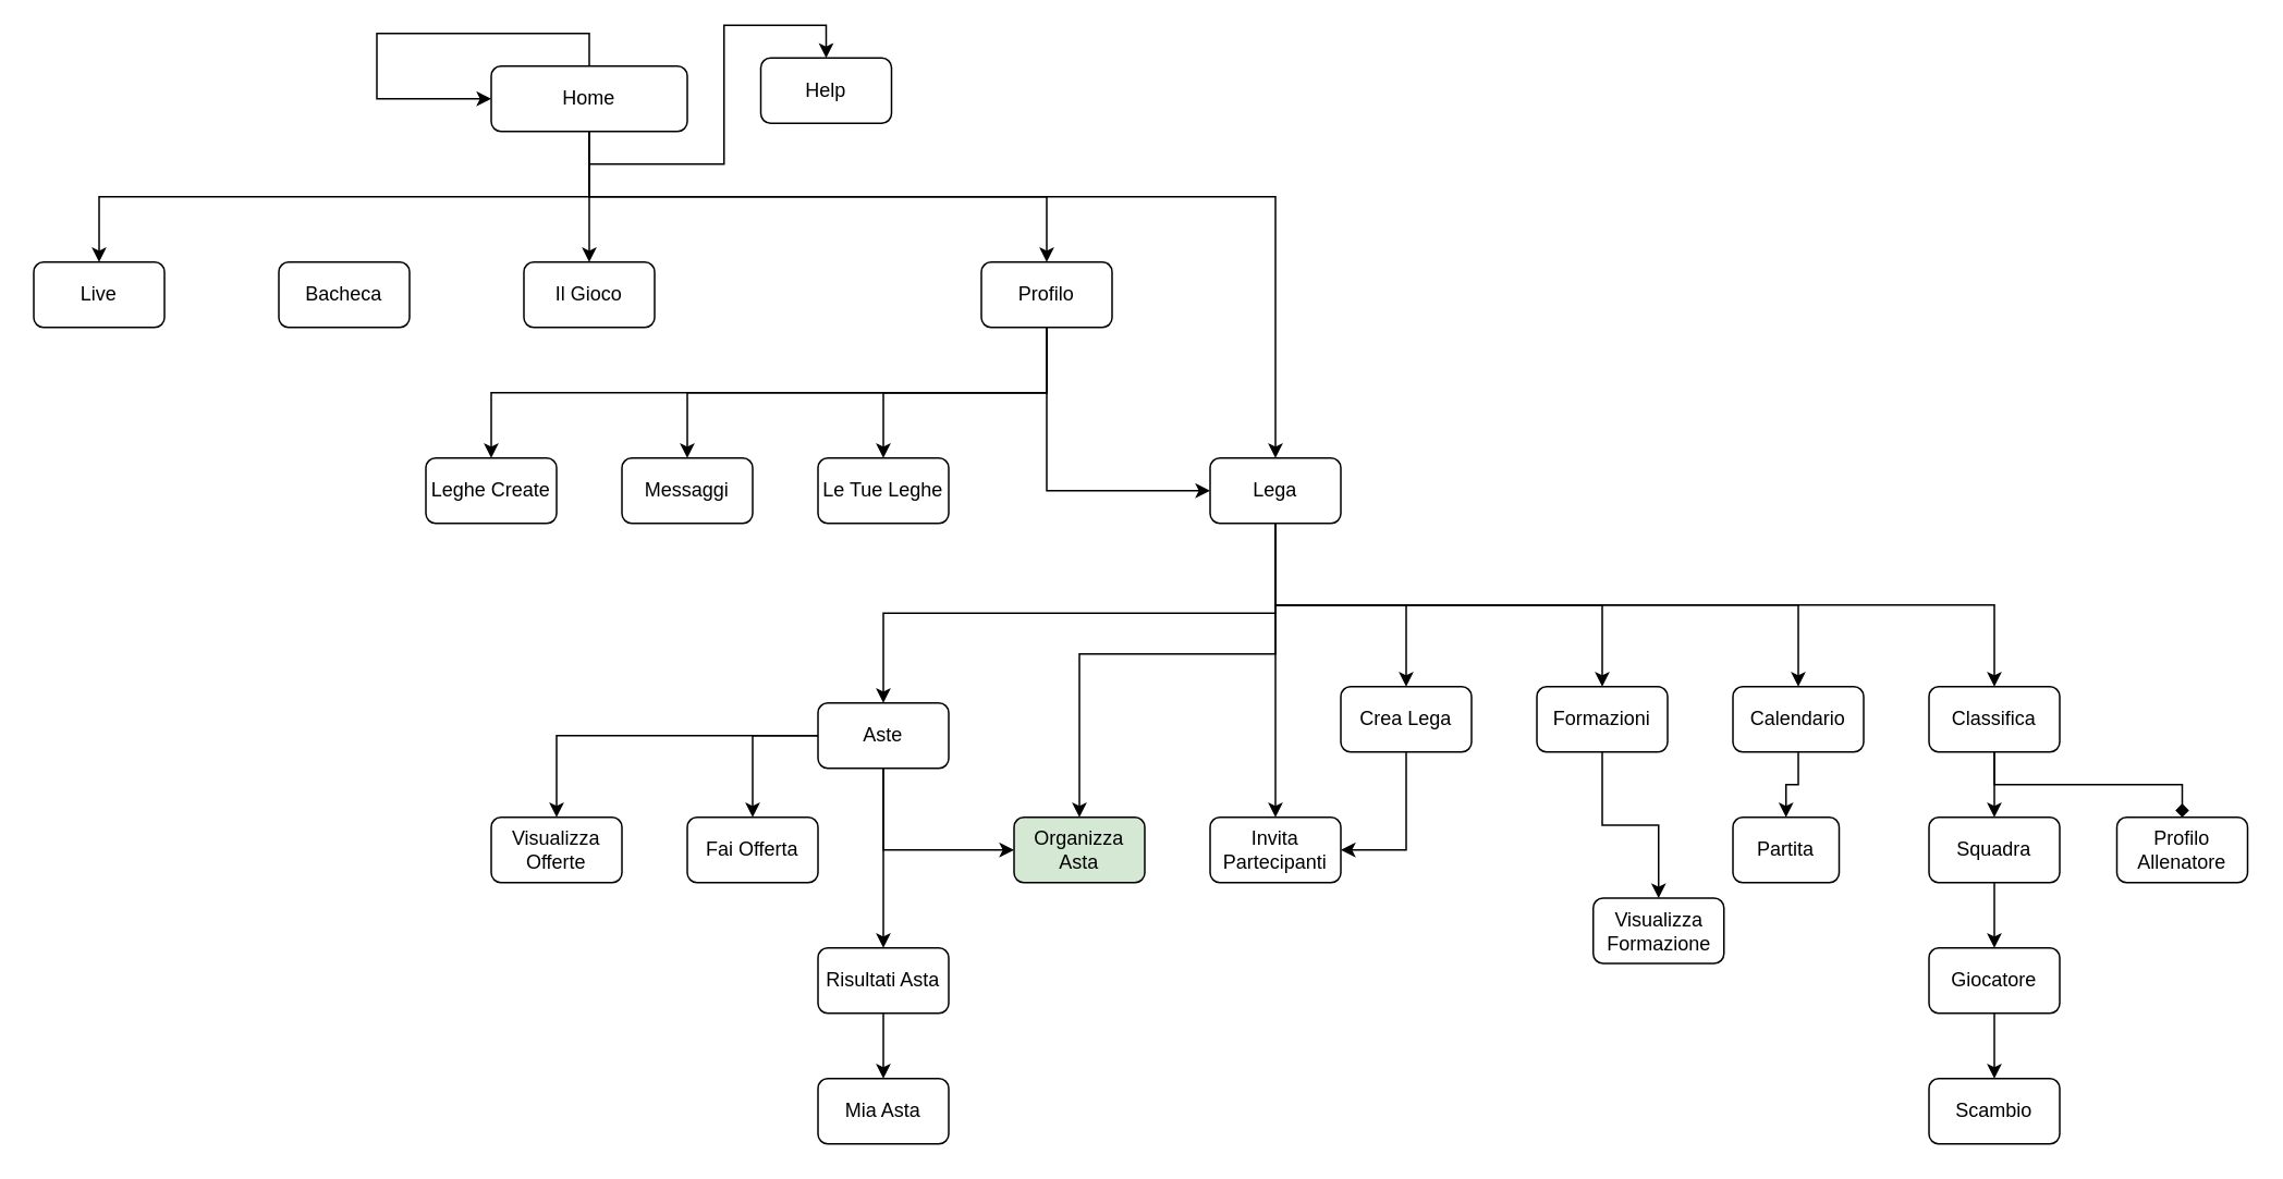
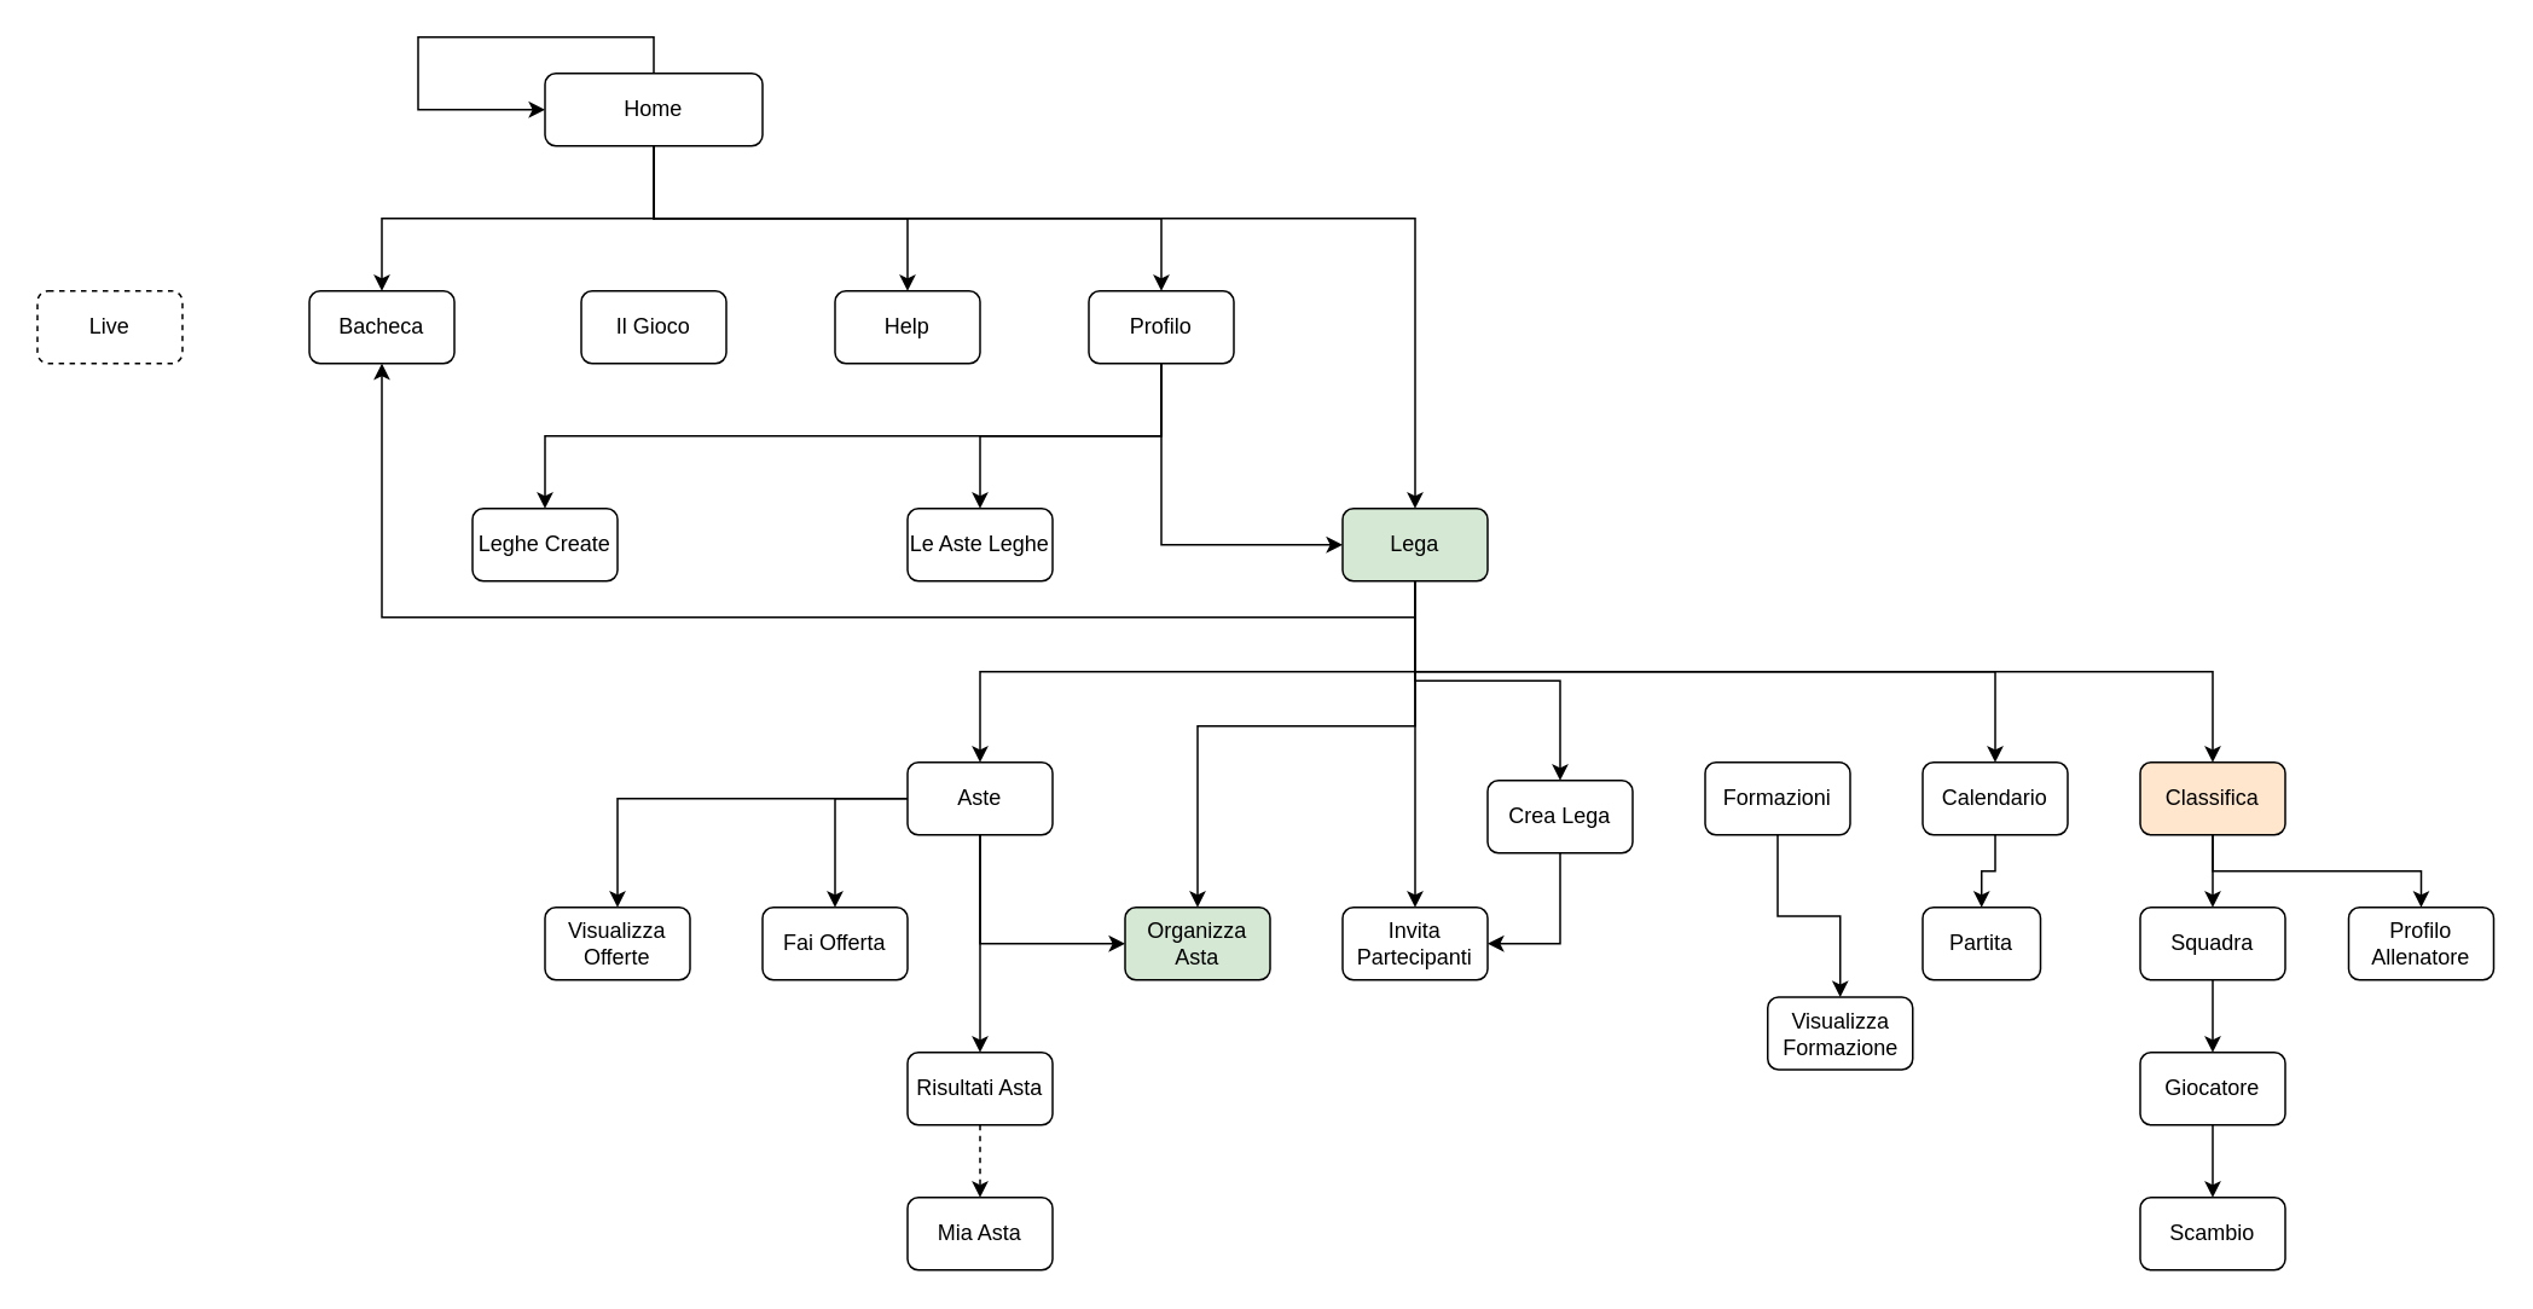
  <mxCell id="0" />
  <mxCell id="1" parent="0" />
- <mxCell id="2" value="Help" style="rounded=1;whiteSpace=wrap;html=1;" vertex="1" parent="1"><mxGeometry x="465" y="35" width="80" height="40" as="geometry" /></mxCell>
+ <mxCell id="2" value="Help" style="rounded=1;whiteSpace=wrap;html=1;" vertex="1" parent="1"><mxGeometry x="460" y="160" width="80" height="40" as="geometry" /></mxCell>
  <mxCell id="3" style="edgeStyle=orthogonalEdgeStyle;rounded=0;orthogonalLoop=1;jettySize=auto;html=1;exitX=0.5;exitY=0;exitDx=0;exitDy=0;entryX=0;entryY=0.5;entryDx=0;entryDy=0;" edge="1" parent="1" source="10" target="10"><mxGeometry relative="1" as="geometry"><mxPoint x="290" y="60" as="targetPoint" /><Array as="points"><mxPoint x="360" y="20" /><mxPoint x="230" y="20" /><mxPoint x="230" y="60" /></Array></mxGeometry></mxCell>
- <mxCell id="4" style="edgeStyle=orthogonalEdgeStyle;rounded=0;orthogonalLoop=1;jettySize=auto;html=1;exitX=0.5;exitY=1;exitDx=0;exitDy=0;entryX=0.5;entryY=0;entryDx=0;entryDy=0;" edge="1" parent="1" source="10" target="11"><mxGeometry relative="1" as="geometry" /></mxCell>
  <mxCell id="5" style="edgeStyle=orthogonalEdgeStyle;rounded=0;orthogonalLoop=1;jettySize=auto;html=1;exitX=0.5;exitY=1;exitDx=0;exitDy=0;entryX=0.5;entryY=0;entryDx=0;entryDy=0;" edge="1" parent="1" source="10" target="2"><mxGeometry relative="1" as="geometry" /></mxCell>
  <mxCell id="6" style="edgeStyle=orthogonalEdgeStyle;rounded=0;orthogonalLoop=1;jettySize=auto;html=1;exitX=0.5;exitY=1;exitDx=0;exitDy=0;" edge="1" parent="1" source="10" target="16"><mxGeometry relative="1" as="geometry" /></mxCell>
- <mxCell id="8" style="edgeStyle=orthogonalEdgeStyle;rounded=0;orthogonalLoop=1;jettySize=auto;html=1;exitX=0.5;exitY=1;exitDx=0;exitDy=0;entryX=0.5;entryY=0;entryDx=0;entryDy=0;" edge="1" parent="1" source="10" target="17"><mxGeometry relative="1" as="geometry" /></mxCell>
+ <mxCell id="7" style="edgeStyle=orthogonalEdgeStyle;rounded=0;orthogonalLoop=1;jettySize=auto;html=1;exitX=0.5;exitY=1;exitDx=0;exitDy=0;entryX=0.5;entryY=0;entryDx=0;entryDy=0;" edge="1" parent="1" source="10" target="18"><mxGeometry relative="1" as="geometry" /></mxCell>
  <mxCell id="9" style="edgeStyle=orthogonalEdgeStyle;rounded=0;orthogonalLoop=1;jettySize=auto;html=1;exitX=0.5;exitY=1;exitDx=0;exitDy=0;entryX=0.5;entryY=0;entryDx=0;entryDy=0;" edge="1" parent="1" source="10" target="26"><mxGeometry relative="1" as="geometry"><mxPoint x="780" y="160" as="targetPoint" /><Array as="points"><mxPoint x="360" y="120" /><mxPoint x="780" y="120" /></Array></mxGeometry></mxCell>
  <mxCell id="10" value="Home" style="rounded=1;whiteSpace=wrap;html=1;" vertex="1" parent="1"><mxGeometry x="300" y="40" width="120" height="40" as="geometry" /></mxCell>
  <mxCell id="11" value="Il Gioco" style="rounded=1;whiteSpace=wrap;html=1;" vertex="1" parent="1"><mxGeometry x="320" y="160" width="80" height="40" as="geometry" /></mxCell>
  <mxCell id="12" style="edgeStyle=orthogonalEdgeStyle;rounded=0;orthogonalLoop=1;jettySize=auto;html=1;exitX=0.5;exitY=1;exitDx=0;exitDy=0;entryX=0;entryY=0.5;entryDx=0;entryDy=0;" edge="1" parent="1" source="16" target="26"><mxGeometry relative="1" as="geometry" /></mxCell>
  <mxCell id="13" style="edgeStyle=orthogonalEdgeStyle;rounded=0;orthogonalLoop=1;jettySize=auto;html=1;exitX=0.5;exitY=1;exitDx=0;exitDy=0;" edge="1" parent="1" source="16" target="55"><mxGeometry relative="1" as="geometry" /></mxCell>
- <mxCell id="14" style="edgeStyle=orthogonalEdgeStyle;rounded=0;orthogonalLoop=1;jettySize=auto;html=1;exitX=0.5;exitY=1;exitDx=0;exitDy=0;entryX=0.5;entryY=0;entryDx=0;entryDy=0;" edge="1" parent="1" source="16" target="54"><mxGeometry relative="1" as="geometry" /></mxCell>
  <mxCell id="15" style="edgeStyle=orthogonalEdgeStyle;rounded=0;orthogonalLoop=1;jettySize=auto;html=1;exitX=0.5;exitY=1;exitDx=0;exitDy=0;entryX=0.5;entryY=0;entryDx=0;entryDy=0;" edge="1" parent="1" source="16" target="53"><mxGeometry relative="1" as="geometry"><Array as="points"><mxPoint x="640" y="240" /><mxPoint x="300" y="240" /></Array></mxGeometry></mxCell>
  <mxCell id="16" value="Profilo" style="rounded=1;whiteSpace=wrap;html=1;" vertex="1" parent="1"><mxGeometry x="600" y="160" width="80" height="40" as="geometry" /></mxCell>
- <mxCell id="17" value="Live" style="rounded=1;whiteSpace=wrap;html=1;" vertex="1" parent="1"><mxGeometry x="20" y="160" width="80" height="40" as="geometry" /></mxCell>
+ <mxCell id="17" value="Live" style="rounded=1;whiteSpace=wrap;html=1;dashed=1;" vertex="1" parent="1"><mxGeometry x="20" y="160" width="80" height="40" as="geometry" /></mxCell>
  <mxCell id="18" value="Bacheca" style="rounded=1;whiteSpace=wrap;html=1;" vertex="1" parent="1"><mxGeometry x="170" y="160" width="80" height="40" as="geometry" /></mxCell>
  <mxCell id="19" style="edgeStyle=orthogonalEdgeStyle;rounded=0;orthogonalLoop=1;jettySize=auto;html=1;exitX=0.5;exitY=1;exitDx=0;exitDy=0;entryX=0.5;entryY=0;entryDx=0;entryDy=0;" edge="1" parent="1" source="26" target="28"><mxGeometry relative="1" as="geometry" /></mxCell>
  <mxCell id="20" style="edgeStyle=orthogonalEdgeStyle;rounded=0;orthogonalLoop=1;jettySize=auto;html=1;exitX=0.5;exitY=1;exitDx=0;exitDy=0;entryX=0.5;entryY=0;entryDx=0;entryDy=0;" edge="1" parent="1" source="26" target="29"><mxGeometry relative="1" as="geometry" /></mxCell>
  <mxCell id="21" style="edgeStyle=orthogonalEdgeStyle;rounded=0;orthogonalLoop=1;jettySize=auto;html=1;exitX=0.5;exitY=1;exitDx=0;exitDy=0;entryX=0.5;entryY=0;entryDx=0;entryDy=0;" edge="1" parent="1" source="26" target="34"><mxGeometry relative="1" as="geometry" /></mxCell>
- <mxCell id="22" style="edgeStyle=orthogonalEdgeStyle;rounded=0;orthogonalLoop=1;jettySize=auto;html=1;exitX=0.5;exitY=1;exitDx=0;exitDy=0;entryX=0.5;entryY=0;entryDx=0;entryDy=0;" edge="1" parent="1" source="26" target="41"><mxGeometry relative="1" as="geometry" /></mxCell>
+ <mxCell id="22" style="edgeStyle=orthogonalEdgeStyle;rounded=0;orthogonalLoop=1;jettySize=auto;html=1;exitX=0.5;exitY=1;exitDx=0;exitDy=0;" edge="1" parent="1" source="26" target="18"><mxGeometry relative="1" as="geometry" /></mxCell>
  <mxCell id="23" style="edgeStyle=orthogonalEdgeStyle;rounded=0;orthogonalLoop=1;jettySize=auto;html=1;exitX=0.5;exitY=1;exitDx=0;exitDy=0;entryX=0.5;entryY=0;entryDx=0;entryDy=0;" edge="1" parent="1" source="26" target="39"><mxGeometry relative="1" as="geometry" /></mxCell>
  <mxCell id="24" style="edgeStyle=orthogonalEdgeStyle;rounded=0;orthogonalLoop=1;jettySize=auto;html=1;exitX=0.5;exitY=1;exitDx=0;exitDy=0;entryX=0.5;entryY=0;entryDx=0;entryDy=0;" edge="1" parent="1" source="26" target="37"><mxGeometry relative="1" as="geometry" /></mxCell>
  <mxCell id="25" style="edgeStyle=orthogonalEdgeStyle;rounded=0;orthogonalLoop=1;jettySize=auto;html=1;exitX=0.5;exitY=1;exitDx=0;exitDy=0;entryX=0.5;entryY=0;entryDx=0;entryDy=0;" edge="1" parent="1" source="26" target="42"><mxGeometry relative="1" as="geometry"><mxPoint x="660" y="420" as="targetPoint" /><Array as="points"><mxPoint x="780" y="400" /><mxPoint x="660" y="400" /></Array></mxGeometry></mxCell>
- <mxCell id="26" value="Lega" style="rounded=1;whiteSpace=wrap;html=1;" vertex="1" parent="1"><mxGeometry x="740" y="280" width="80" height="40" as="geometry" /></mxCell>
+ <mxCell id="26" value="Lega" style="rounded=1;whiteSpace=wrap;html=1;fillColor=#d5e8d4;" vertex="1" parent="1"><mxGeometry x="740" y="280" width="80" height="40" as="geometry" /></mxCell>
  <mxCell id="27" style="edgeStyle=orthogonalEdgeStyle;rounded=0;orthogonalLoop=1;jettySize=auto;html=1;exitX=0.5;exitY=1;exitDx=0;exitDy=0;entryX=1;entryY=0.5;entryDx=0;entryDy=0;" edge="1" parent="1" source="28" target="29"><mxGeometry relative="1" as="geometry" /></mxCell>
- <mxCell id="28" value="Crea Lega" style="rounded=1;whiteSpace=wrap;html=1;" vertex="1" parent="1"><mxGeometry x="820" y="420" width="80" height="40" as="geometry" /></mxCell>
+ <mxCell id="28" value="Crea Lega" style="rounded=1;whiteSpace=wrap;html=1;" vertex="1" parent="1"><mxGeometry x="820" y="430" width="80" height="40" as="geometry" /></mxCell>
  <mxCell id="29" value="Invita Partecipanti" style="rounded=1;whiteSpace=wrap;html=1;" vertex="1" parent="1"><mxGeometry x="740" y="500" width="80" height="40" as="geometry" /></mxCell>
  <mxCell id="30" style="edgeStyle=orthogonalEdgeStyle;rounded=0;orthogonalLoop=1;jettySize=auto;html=1;exitX=0.5;exitY=1;exitDx=0;exitDy=0;entryX=0;entryY=0.5;entryDx=0;entryDy=0;" edge="1" parent="1" source="34" target="42"><mxGeometry relative="1" as="geometry" /></mxCell>
  <mxCell id="31" style="edgeStyle=orthogonalEdgeStyle;rounded=0;orthogonalLoop=1;jettySize=auto;html=1;exitX=0.5;exitY=1;exitDx=0;exitDy=0;entryX=0.5;entryY=0;entryDx=0;entryDy=0;" edge="1" parent="1" source="34" target="44"><mxGeometry relative="1" as="geometry" /></mxCell>
  <mxCell id="32" style="edgeStyle=orthogonalEdgeStyle;rounded=0;orthogonalLoop=1;jettySize=auto;html=1;exitX=0;exitY=0.5;exitDx=0;exitDy=0;entryX=0.5;entryY=0;entryDx=0;entryDy=0;" edge="1" parent="1" source="34" target="46"><mxGeometry relative="1" as="geometry" /></mxCell>
  <mxCell id="33" style="edgeStyle=orthogonalEdgeStyle;rounded=0;orthogonalLoop=1;jettySize=auto;html=1;exitX=0;exitY=0.5;exitDx=0;exitDy=0;entryX=0.5;entryY=0;entryDx=0;entryDy=0;" edge="1" parent="1" source="34" target="47"><mxGeometry relative="1" as="geometry" /></mxCell>
- <mxCell id="34" value="Aste" style="rounded=1;whiteSpace=wrap;html=1;" vertex="1" parent="1"><mxGeometry x="500" y="430" width="80" height="40" as="geometry" /></mxCell>
+ <mxCell id="34" value="Aste" style="rounded=1;whiteSpace=wrap;html=1;" vertex="1" parent="1"><mxGeometry x="500" y="420" width="80" height="40" as="geometry" /></mxCell>
  <mxCell id="35" style="edgeStyle=orthogonalEdgeStyle;rounded=0;orthogonalLoop=1;jettySize=auto;html=1;exitX=0.5;exitY=1;exitDx=0;exitDy=0;entryX=0.5;entryY=0;entryDx=0;entryDy=0;" edge="1" parent="1" source="37" target="49"><mxGeometry relative="1" as="geometry" /></mxCell>
- <mxCell id="36" style="edgeStyle=orthogonalEdgeStyle;rounded=0;orthogonalLoop=1;jettySize=auto;html=1;exitX=0.5;exitY=1;exitDx=0;exitDy=0;entryX=0.5;entryY=0;entryDx=0;entryDy=0;endArrow=diamond;" edge="1" parent="1" source="37" target="58"><mxGeometry relative="1" as="geometry" /></mxCell>
- <mxCell id="37" value="Classifica" style="rounded=1;whiteSpace=wrap;html=1;" vertex="1" parent="1"><mxGeometry x="1180" y="420" width="80" height="40" as="geometry" /></mxCell>
+ <mxCell id="36" style="edgeStyle=orthogonalEdgeStyle;rounded=0;orthogonalLoop=1;jettySize=auto;html=1;exitX=0.5;exitY=1;exitDx=0;exitDy=0;entryX=0.5;entryY=0;entryDx=0;entryDy=0;" edge="1" parent="1" source="37" target="58"><mxGeometry relative="1" as="geometry" /></mxCell>
+ <mxCell id="37" value="Classifica" style="rounded=1;whiteSpace=wrap;html=1;fillColor=#ffe6cc;" vertex="1" parent="1"><mxGeometry x="1180" y="420" width="80" height="40" as="geometry" /></mxCell>
  <mxCell id="38" style="edgeStyle=orthogonalEdgeStyle;rounded=0;orthogonalLoop=1;jettySize=auto;html=1;exitX=0.5;exitY=1;exitDx=0;exitDy=0;entryX=0.5;entryY=0;entryDx=0;entryDy=0;" edge="1" parent="1" source="39" target="56"><mxGeometry relative="1" as="geometry" /></mxCell>
  <mxCell id="39" value="Calendario" style="rounded=1;whiteSpace=wrap;html=1;" vertex="1" parent="1"><mxGeometry x="1060" y="420" width="80" height="40" as="geometry" /></mxCell>
  <mxCell id="40" style="edgeStyle=orthogonalEdgeStyle;rounded=0;orthogonalLoop=1;jettySize=auto;html=1;exitX=0.5;exitY=1;exitDx=0;exitDy=0;entryX=0.5;entryY=0;entryDx=0;entryDy=0;" edge="1" parent="1" source="41" target="57"><mxGeometry relative="1" as="geometry" /></mxCell>
  <mxCell id="41" value="Formazioni" style="rounded=1;whiteSpace=wrap;html=1;" vertex="1" parent="1"><mxGeometry x="940" y="420" width="80" height="40" as="geometry" /></mxCell>
  <mxCell id="42" value="Organizza Asta&lt;br&gt;" style="rounded=1;whiteSpace=wrap;html=1;fillColor=#d5e8d4;" vertex="1" parent="1"><mxGeometry x="620" y="500" width="80" height="40" as="geometry" /></mxCell>
- <mxCell id="43" style="edgeStyle=orthogonalEdgeStyle;rounded=0;orthogonalLoop=1;jettySize=auto;html=1;exitX=0.5;exitY=1;exitDx=0;exitDy=0;entryX=0.5;entryY=0;entryDx=0;entryDy=0;" edge="1" parent="1" source="44" target="45"><mxGeometry relative="1" as="geometry" /></mxCell>
+ <mxCell id="43" style="edgeStyle=orthogonalEdgeStyle;rounded=0;orthogonalLoop=1;jettySize=auto;html=1;exitX=0.5;exitY=1;exitDx=0;exitDy=0;entryX=0.5;entryY=0;entryDx=0;entryDy=0;dashed=1;" edge="1" parent="1" source="44" target="45"><mxGeometry relative="1" as="geometry" /></mxCell>
  <mxCell id="44" value="Risultati Asta&lt;br&gt;" style="rounded=1;whiteSpace=wrap;html=1;" vertex="1" parent="1"><mxGeometry x="500" y="580" width="80" height="40" as="geometry" /></mxCell>
  <mxCell id="45" value="Mia Asta" style="rounded=1;whiteSpace=wrap;html=1;" vertex="1" parent="1"><mxGeometry x="500" y="660" width="80" height="40" as="geometry" /></mxCell>
  <mxCell id="46" value="Fai Offerta" style="rounded=1;whiteSpace=wrap;html=1;" vertex="1" parent="1"><mxGeometry x="420" y="500" width="80" height="40" as="geometry" /></mxCell>
  <mxCell id="47" value="Visualizza Offerte" style="rounded=1;whiteSpace=wrap;html=1;" vertex="1" parent="1"><mxGeometry x="300" y="500" width="80" height="40" as="geometry" /></mxCell>
  <mxCell id="48" style="edgeStyle=orthogonalEdgeStyle;rounded=0;orthogonalLoop=1;jettySize=auto;html=1;exitX=0.5;exitY=1;exitDx=0;exitDy=0;entryX=0.5;entryY=0;entryDx=0;entryDy=0;" edge="1" parent="1" source="49" target="51"><mxGeometry relative="1" as="geometry" /></mxCell>
  <mxCell id="49" value="Squadra" style="rounded=1;whiteSpace=wrap;html=1;" vertex="1" parent="1"><mxGeometry x="1180" y="500" width="80" height="40" as="geometry" /></mxCell>
  <mxCell id="50" style="edgeStyle=orthogonalEdgeStyle;rounded=0;orthogonalLoop=1;jettySize=auto;html=1;exitX=0.5;exitY=1;exitDx=0;exitDy=0;entryX=0.5;entryY=0;entryDx=0;entryDy=0;" edge="1" parent="1" source="51" target="52"><mxGeometry relative="1" as="geometry" /></mxCell>
  <mxCell id="51" value="Giocatore" style="rounded=1;whiteSpace=wrap;html=1;" vertex="1" parent="1"><mxGeometry x="1180" y="580" width="80" height="40" as="geometry" /></mxCell>
  <mxCell id="52" value="Scambio" style="rounded=1;whiteSpace=wrap;html=1;" vertex="1" parent="1"><mxGeometry x="1180" y="660" width="80" height="40" as="geometry" /></mxCell>
  <mxCell id="53" value="Leghe Create&lt;br&gt;" style="rounded=1;whiteSpace=wrap;html=1;" vertex="1" parent="1"><mxGeometry x="260" y="280" width="80" height="40" as="geometry" /></mxCell>
- <mxCell id="54" value="Messaggi" style="rounded=1;whiteSpace=wrap;html=1;" vertex="1" parent="1"><mxGeometry x="380" y="280" width="80" height="40" as="geometry" /></mxCell>
- <mxCell id="55" value="Le Tue Leghe" style="rounded=1;whiteSpace=wrap;html=1;" vertex="1" parent="1"><mxGeometry x="500" y="280" width="80" height="40" as="geometry" /></mxCell>
+ <mxCell id="55" value="Le Aste Leghe" style="rounded=1;whiteSpace=wrap;html=1;" vertex="1" parent="1"><mxGeometry x="500" y="280" width="80" height="40" as="geometry" /></mxCell>
  <mxCell id="56" value="Partita" style="rounded=1;whiteSpace=wrap;html=1;" vertex="1" parent="1"><mxGeometry x="1060" y="500" width="65" height="40" as="geometry" /></mxCell>
  <mxCell id="57" value="Visualizza Formazione" style="rounded=1;whiteSpace=wrap;html=1;" vertex="1" parent="1"><mxGeometry x="974.5" y="549.5" width="80" height="40" as="geometry" /></mxCell>
  <mxCell id="58" value="Profilo Allenatore" style="rounded=1;whiteSpace=wrap;html=1;" vertex="1" parent="1"><mxGeometry x="1295" y="500" width="80" height="40" as="geometry" /></mxCell>
